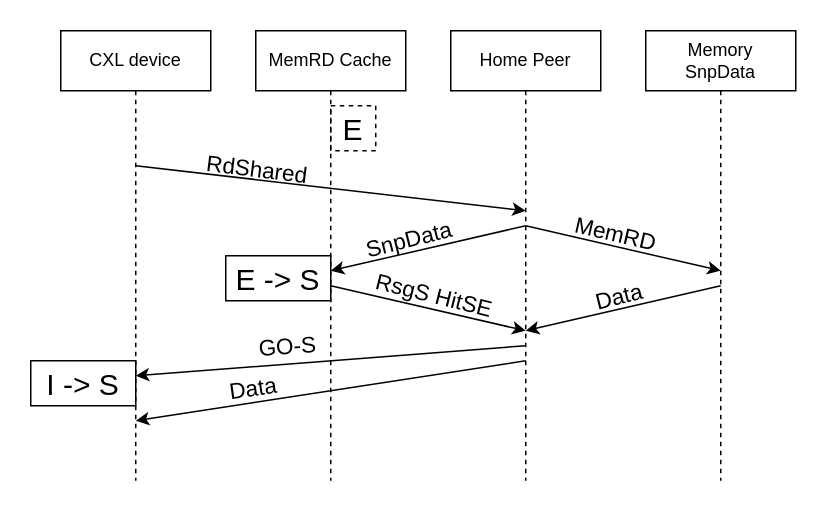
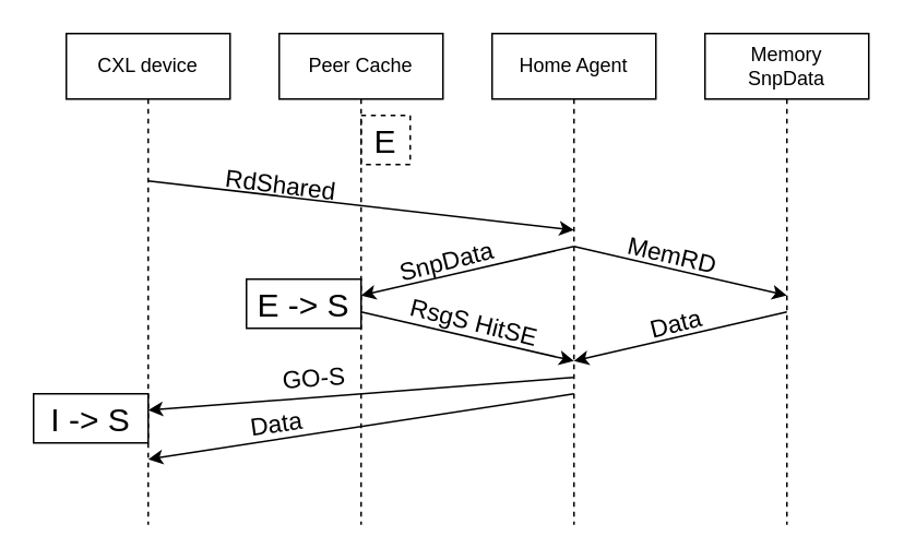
  <mxCell id="0" />
  <mxCell id="1" parent="0" />
  <mxCell id="2" value="CXL device" style="shape=umlLifeline;perimeter=lifelinePerimeter;whiteSpace=wrap;html=1;container=1;collapsible=0;recursiveResize=0;outlineConnect=0;fillColor=none;" vertex="1" parent="1"><mxGeometry x="40" y="20" width="100" height="300" as="geometry" /></mxCell>
  <mxCell id="3" value="&lt;font style=&quot;font-size: 20px;&quot;&gt;I -&amp;gt; S&lt;/font&gt;" style="rounded=0;whiteSpace=wrap;html=1;strokeColor=default;fillColor=none;" vertex="1" parent="2"><mxGeometry x="-20" y="220" width="70" height="30" as="geometry" /></mxCell>
- <mxCell id="4" value="MemRD Cache" style="shape=umlLifeline;perimeter=lifelinePerimeter;whiteSpace=wrap;html=1;container=1;collapsible=0;recursiveResize=0;outlineConnect=0;fillColor=none;" vertex="1" parent="1"><mxGeometry x="170" y="20" width="100" height="300" as="geometry" /></mxCell>
+ <mxCell id="4" value="Peer Cache" style="shape=umlLifeline;perimeter=lifelinePerimeter;whiteSpace=wrap;html=1;container=1;collapsible=0;recursiveResize=0;outlineConnect=0;fillColor=none;" vertex="1" parent="1"><mxGeometry x="170" y="20" width="100" height="300" as="geometry" /></mxCell>
  <mxCell id="5" value="&lt;font style=&quot;font-size: 20px;&quot;&gt;E&lt;/font&gt;" style="rounded=0;whiteSpace=wrap;html=1;strokeColor=default;fillColor=none;dashed=1;" vertex="1" parent="4"><mxGeometry x="50" y="50" width="30" height="30" as="geometry" /></mxCell>
  <mxCell id="6" value="" style="endArrow=classic;html=1;rounded=0;fontSize=20;" edge="1" parent="4"><mxGeometry width="50" height="50" relative="1" as="geometry"><mxPoint x="-80" y="90" as="sourcePoint" /><mxPoint x="180" y="120" as="targetPoint" /></mxGeometry></mxCell>
  <mxCell id="7" value="&lt;font style=&quot;font-size: 15px;&quot;&gt;RdShared&lt;/font&gt;" style="edgeLabel;html=1;align=center;verticalAlign=middle;resizable=0;points=[];fontSize=20;labelBackgroundColor=none;rotation=7;" connectable="0" vertex="1" parent="6"><mxGeometry x="0.504" y="-1" relative="1" as="geometry"><mxPoint x="-115" y="-24" as="offset" /></mxGeometry></mxCell>
  <mxCell id="8" value="" style="endArrow=classic;html=1;rounded=0;fontSize=15;" edge="1" parent="4"><mxGeometry width="50" height="50" relative="1" as="geometry"><mxPoint x="180" y="130" as="sourcePoint" /><mxPoint x="50" y="160" as="targetPoint" /></mxGeometry></mxCell>
- <mxCell id="9" value="Home Peer" style="shape=umlLifeline;perimeter=lifelinePerimeter;whiteSpace=wrap;html=1;container=1;collapsible=0;recursiveResize=0;outlineConnect=0;fillColor=none;" vertex="1" parent="1"><mxGeometry x="300" y="20" width="100" height="300" as="geometry" /></mxCell>
+ <mxCell id="9" value="Home Agent" style="shape=umlLifeline;perimeter=lifelinePerimeter;whiteSpace=wrap;html=1;container=1;collapsible=0;recursiveResize=0;outlineConnect=0;fillColor=none;" vertex="1" parent="1"><mxGeometry x="300" y="20" width="100" height="300" as="geometry" /></mxCell>
  <mxCell id="10" value="Memory&lt;br&gt;SnpData" style="shape=umlLifeline;perimeter=lifelinePerimeter;whiteSpace=wrap;html=1;container=1;collapsible=0;recursiveResize=0;outlineConnect=0;fillColor=none;strokeColor=default;" vertex="1" parent="1"><mxGeometry x="430" y="20" width="100" height="300" as="geometry" /></mxCell>
  <mxCell id="11" value="" style="endArrow=classic;html=1;rounded=0;fontSize=15;" edge="1" parent="10"><mxGeometry width="50" height="50" relative="1" as="geometry"><mxPoint x="-80" y="130" as="sourcePoint" /><mxPoint x="50" y="160" as="targetPoint" /></mxGeometry></mxCell>
  <mxCell id="12" value="" style="endArrow=classic;html=1;rounded=0;fontSize=15;" edge="1" parent="10"><mxGeometry width="50" height="50" relative="1" as="geometry"><mxPoint x="50" y="170" as="sourcePoint" /><mxPoint x="-80" y="200" as="targetPoint" /></mxGeometry></mxCell>
  <mxCell id="13" value="" style="endArrow=classic;html=1;rounded=0;fontSize=15;" edge="1" parent="1"><mxGeometry width="50" height="50" relative="1" as="geometry"><mxPoint x="220" y="190" as="sourcePoint" /><mxPoint x="350" y="220" as="targetPoint" /></mxGeometry></mxCell>
  <mxCell id="14" value="" style="endArrow=classic;html=1;rounded=0;fontSize=20;" edge="1" parent="1"><mxGeometry width="50" height="50" relative="1" as="geometry"><mxPoint x="350" y="230" as="sourcePoint" /><mxPoint x="90" y="250" as="targetPoint" /></mxGeometry></mxCell>
  <mxCell id="15" value="GO-S" style="edgeLabel;html=1;align=center;verticalAlign=middle;resizable=0;points=[];fontSize=15;labelBackgroundColor=none;rotation=356;" connectable="0" vertex="1" parent="14"><mxGeometry x="0.082" y="1" relative="1" as="geometry"><mxPoint x="-19" y="-12" as="offset" /></mxGeometry></mxCell>
  <mxCell id="16" value="" style="endArrow=classic;html=1;rounded=0;fontSize=20;" edge="1" parent="1"><mxGeometry width="50" height="50" relative="1" as="geometry"><mxPoint x="350" y="240" as="sourcePoint" /><mxPoint x="90" y="280" as="targetPoint" /></mxGeometry></mxCell>
  <mxCell id="17" value="Data" style="edgeLabel;html=1;align=center;verticalAlign=middle;resizable=0;points=[];fontSize=15;labelBackgroundColor=none;rotation=352;" connectable="0" vertex="1" parent="1"><mxGeometry x="150" y="260" as="geometry"><mxPoint x="18.037" y="-0.184" as="offset" /></mxGeometry></mxCell>
  <mxCell id="18" value="&lt;font style=&quot;font-size: 20px;&quot;&gt;E -&amp;gt; S&lt;/font&gt;" style="rounded=0;whiteSpace=wrap;html=1;strokeColor=default;fillColor=none;" vertex="1" parent="1"><mxGeometry x="150" y="170" width="70" height="30" as="geometry" /></mxCell>
  <mxCell id="19" value="SnpData" style="edgeLabel;html=1;align=center;verticalAlign=middle;resizable=0;points=[];fontSize=15;labelBackgroundColor=none;rotation=346;" connectable="0" vertex="1" parent="1"><mxGeometry x="270" y="150" as="geometry"><mxPoint x="-1.207" y="8.975" as="offset" /></mxGeometry></mxCell>
  <mxCell id="20" value="RsgS HitSE" style="edgeLabel;html=1;align=center;verticalAlign=middle;resizable=0;points=[];fontSize=15;labelBackgroundColor=none;rotation=14;" connectable="0" vertex="1" parent="1"><mxGeometry x="290" y="210" as="geometry"><mxPoint x="-4.599" y="-14.313" as="offset" /></mxGeometry></mxCell>
  <mxCell id="21" value="Data" style="edgeLabel;html=1;align=center;verticalAlign=middle;resizable=0;points=[];fontSize=15;labelBackgroundColor=none;rotation=346;" connectable="0" vertex="1" parent="1"><mxGeometry x="420" y="220" as="geometry"><mxPoint x="-3.168" y="-24.494" as="offset" /></mxGeometry></mxCell>
  <mxCell id="22" value="MemRD" style="edgeLabel;html=1;align=center;verticalAlign=middle;resizable=0;points=[];fontSize=15;labelBackgroundColor=none;rotation=13;" connectable="0" vertex="1" parent="1"><mxGeometry x="410" y="150" as="geometry"><mxPoint x="0.9" y="3.897" as="offset" /></mxGeometry></mxCell>
